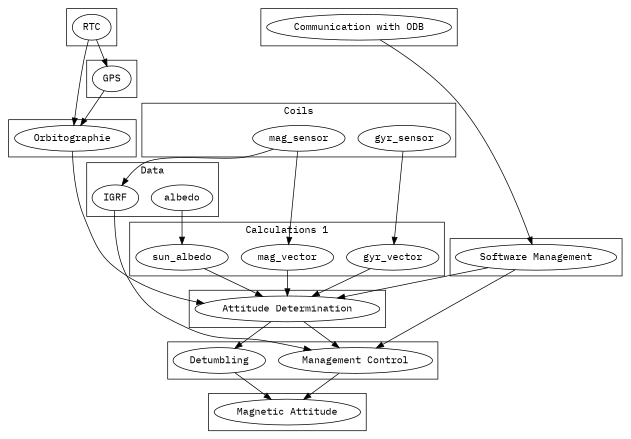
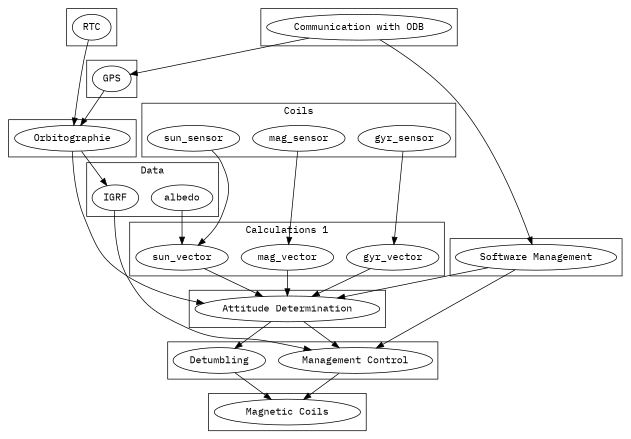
  digraph {
    fontname="IBM Plex Mono"
    node [fontname="IBM Plex Mono"]
    edge [fontname="IBM Plex Mono"]
    n1 [label=Orbitographie]
    IGRF
    albedo
    n4 [label="Communication with ODB"]
    n5 [label=RTC]
    n6 [label="Software Management"]
    GPS
    gyr_sensor
    mag_sensor
+   sun_sensor
    gyr_vector
    mag_vector
-   sun_vector [label=sun_albedo]
+   sun_vector
    n14 [label="Attitude Determination"]
    n15 [label=Detumbling]
    n16 [label="Management Control"]
-   n17 [label="Magnetic Attitude"]
+   n17 [label="Magnetic Coils"]
    subgraph cluster_1 {
      n1
    }
    subgraph cluster_2 {
      label=Data
      IGRF
      albedo
    }
    subgraph cluster_3 {
      n4
    }
    subgraph cluster_4 {
      n5
    }
    subgraph cluster_5 {
      n6
    }
    subgraph cluster_6 {
      GPS
    }
    subgraph cluster_7 {
      label=Coils
      gyr_sensor
      mag_sensor
+     sun_sensor
    }
    subgraph cluster_8 {
      label="Calculations 1"
      gyr_vector
      mag_vector
      sun_vector
    }
    subgraph cluster_9 {
      n14
    }
    subgraph cluster_10 {
      n15
      n16
    }
    subgraph cluster_11 {
      n17
    }
-   mag_sensor -> IGRF
+   n1 -> IGRF
    n1 -> n14
    IGRF -> n16
    albedo -> sun_vector
    n4 -> n6
-   n5 -> GPS
+   n4 -> GPS
    n5 -> n1
    n6 -> n14
    n6 -> n16
    GPS -> n1
    gyr_sensor -> gyr_vector
    mag_sensor -> mag_vector
+   sun_sensor -> sun_vector
    gyr_vector -> n14
    mag_vector -> n14
    sun_vector -> n14
    n14 -> n15
    n14 -> n16
    n15 -> n17
    n16 -> n17
  }
